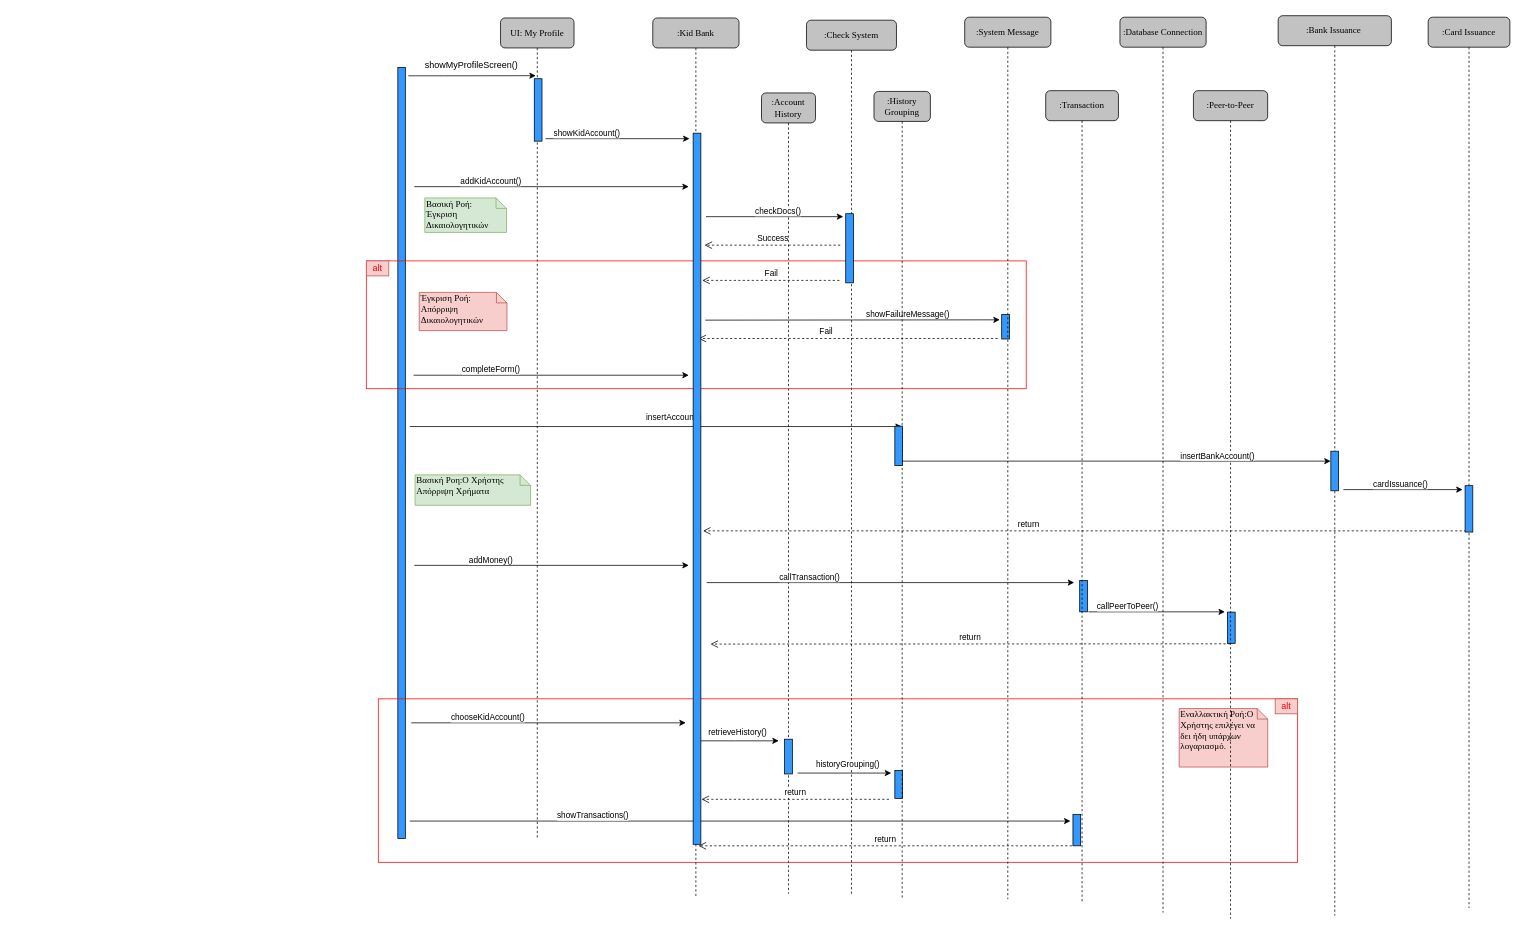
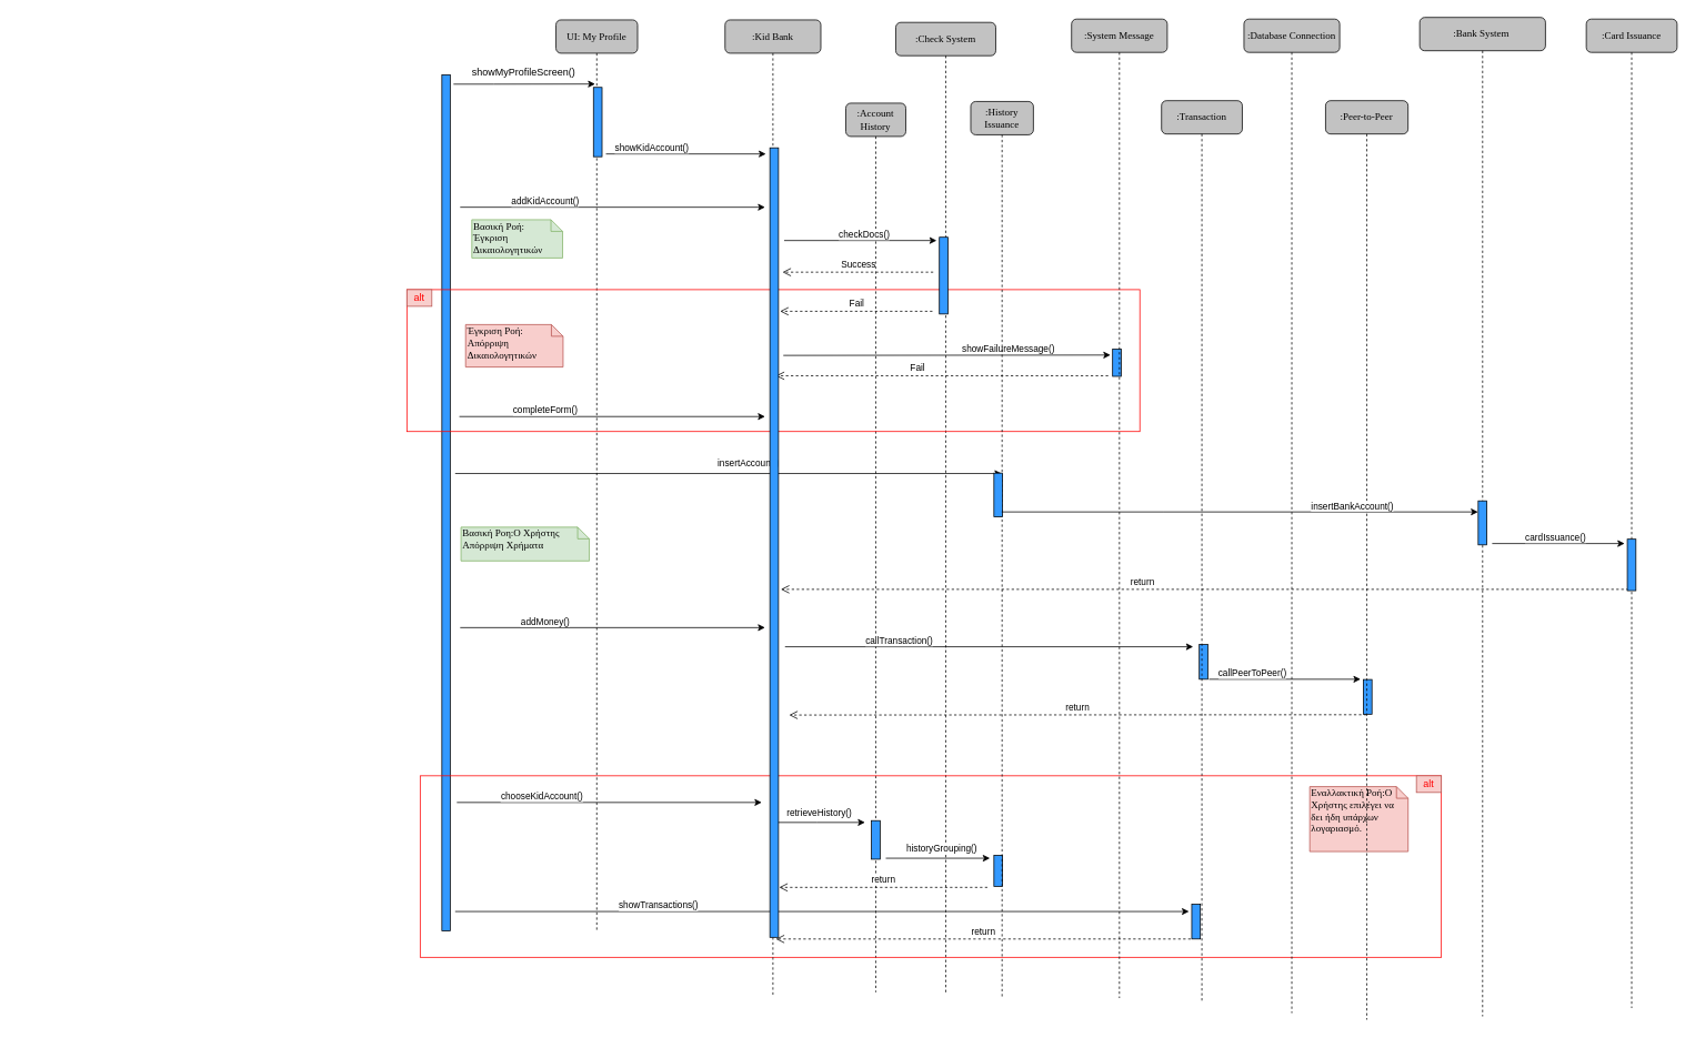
  <mxCell id="0" />
  <mxCell id="1" parent="0" />
  <mxCell id="2" value=":Account History" style="shape=umlLifeline;perimeter=lifelinePerimeter;whiteSpace=wrap;html=1;container=1;collapsible=0;recursiveResize=0;outlineConnect=0;rounded=1;shadow=0;comic=0;labelBackgroundColor=none;strokeWidth=1;fontFamily=Verdana;fontSize=12;align=center;fillColor=#C2C2C2;" parent="1" vertex="1"><mxGeometry x="1015" y="123" width="72" height="1068" as="geometry" /></mxCell>
  <mxCell id="3" value=":Check System" style="shape=umlLifeline;perimeter=lifelinePerimeter;whiteSpace=wrap;html=1;container=1;collapsible=0;recursiveResize=0;outlineConnect=0;rounded=1;shadow=0;comic=0;labelBackgroundColor=none;strokeWidth=1;fontFamily=Verdana;fontSize=12;align=center;fillColor=#C2C2C2;" parent="1" vertex="1"><mxGeometry x="1075" y="26" width="120" height="1167" as="geometry" /></mxCell>
  <mxCell id="4" value="" style="endArrow=classic;html=1;rounded=0;" parent="3" edge="1"><mxGeometry width="50" height="50" relative="1" as="geometry"><mxPoint x="376.0" y="789" as="sourcePoint" /><mxPoint x="558" y="789" as="targetPoint" /></mxGeometry></mxCell>
  <mxCell id="5" value="callPeerToPeer()" style="edgeLabel;html=1;align=center;verticalAlign=middle;resizable=0;points=[];" parent="4" vertex="1" connectable="0"><mxGeometry x="-0.451" y="2" relative="1" as="geometry"><mxPoint x="1" y="-6" as="offset" /></mxGeometry></mxCell>
  <mxCell id="6" value="" style="rounded=0;whiteSpace=wrap;html=1;rotation=90;fillColor=#3399FF;" parent="3" vertex="1"><mxGeometry x="348.67" y="763" width="41.66" height="10.33" as="geometry" /></mxCell>
  <mxCell id="7" value="return" style="html=1;verticalAlign=bottom;endArrow=open;dashed=1;endSize=8;rounded=0;strokeColor=#000000;" parent="3" edge="1"><mxGeometry relative="1" as="geometry"><mxPoint x="565" y="831.61" as="sourcePoint" /><mxPoint x="-128" y="832" as="targetPoint" /></mxGeometry></mxCell>
  <mxCell id="8" value="" style="rounded=0;whiteSpace=wrap;html=1;rotation=90;fillColor=#3399FF;" parent="3" vertex="1"><mxGeometry x="545.67" y="805" width="41.66" height="10.33" as="geometry" /></mxCell>
  <mxCell id="9" value="" style="endArrow=classic;html=1;rounded=0;" parent="3" edge="1"><mxGeometry width="50" height="50" relative="1" as="geometry"><mxPoint x="-133.0" y="750" as="sourcePoint" /><mxPoint x="357" y="750" as="targetPoint" /></mxGeometry></mxCell>
  <mxCell id="10" value="callTransaction()" style="edgeLabel;html=1;align=center;verticalAlign=middle;resizable=0;points=[];" parent="9" vertex="1" connectable="0"><mxGeometry x="-0.451" y="2" relative="1" as="geometry"><mxPoint x="1" y="-6" as="offset" /></mxGeometry></mxCell>
  <mxCell id="11" value="" style="endArrow=classic;html=1;rounded=0;" parent="3" edge="1" target="57"><mxGeometry width="50" height="50" relative="1" as="geometry"><mxPoint x="-529" y="541.88" as="sourcePoint" /><mxPoint x="70" y="542.02" as="targetPoint" /></mxGeometry></mxCell>
  <mxCell id="12" value="insertAccount()" style="edgeLabel;html=1;align=center;verticalAlign=middle;resizable=0;points=[];" parent="11" vertex="1" connectable="0"><mxGeometry x="0.672" y="1" relative="1" as="geometry"><mxPoint x="-198" y="-11" as="offset" /></mxGeometry></mxCell>
  <mxCell id="13" value="showMyProfileScreen()" style="text;html=1;align=center;verticalAlign=middle;resizable=0;points=[];autosize=1;strokeColor=none;fillColor=none;" parent="1" vertex="1"><mxGeometry x="561" y="77" width="134" height="18" as="geometry" /></mxCell>
  <mxCell id="14" value="" style="rounded=0;whiteSpace=wrap;html=1;rotation=90;fillColor=#3399FF;" parent="1" vertex="1"><mxGeometry x="20.84" y="598.1" width="1028.41" height="10" as="geometry" /></mxCell>
  <mxCell id="15" value="UI: My Profile" style="shape=umlLifeline;perimeter=lifelinePerimeter;whiteSpace=wrap;html=1;container=1;collapsible=0;recursiveResize=0;outlineConnect=0;rounded=1;shadow=0;comic=0;labelBackgroundColor=none;strokeWidth=1;fontFamily=Verdana;fontSize=12;align=center;fillColor=#C2C2C2;" parent="1" vertex="1"><mxGeometry x="667" y="23" width="98" height="1095" as="geometry" /></mxCell>
  <mxCell id="16" value="" style="rounded=0;whiteSpace=wrap;html=1;fillColor=none;shadow=0;strokeColor=#FF0000;" parent="15" vertex="1"><mxGeometry x="-163" y="908" width="1226" height="218" as="geometry" /></mxCell>
  <mxCell id="17" value="" style="endArrow=classic;html=1;rounded=0;" parent="15" edge="1"><mxGeometry width="50" height="50" relative="1" as="geometry"><mxPoint x="60" y="161" as="sourcePoint" /><mxPoint x="252" y="161" as="targetPoint" /></mxGeometry></mxCell>
  <mxCell id="18" value="showKidAccount()" style="edgeLabel;html=1;align=center;verticalAlign=middle;resizable=0;points=[];" parent="17" vertex="1" connectable="0"><mxGeometry x="-0.451" y="2" relative="1" as="geometry"><mxPoint x="1" y="-6" as="offset" /></mxGeometry></mxCell>
  <mxCell id="19" value="" style="rounded=0;whiteSpace=wrap;html=1;rotation=90;fillColor=#3399FF;" parent="15" vertex="1"><mxGeometry x="8.53" y="117.53" width="83.25" height="10.33" as="geometry" /></mxCell>
  <mxCell id="20" value="" style="rounded=0;whiteSpace=wrap;html=1;fillColor=none;shadow=0;strokeColor=#FF0000;" parent="15" vertex="1"><mxGeometry x="-179" y="324" width="880" height="170.45" as="geometry" /></mxCell>
  <mxCell id="21" value="" style="rounded=0;whiteSpace=wrap;html=1;rotation=90;fillColor=#3399FF;" parent="15" vertex="1"><mxGeometry x="419.36" y="302.0" width="92.21" height="10.33" as="geometry" /></mxCell>
  <mxCell id="22" value="Fail" style="html=1;verticalAlign=bottom;endArrow=open;dashed=1;endSize=8;rounded=0;" parent="15" edge="1"><mxGeometry relative="1" as="geometry"><mxPoint x="451.97" y="350.0" as="sourcePoint" /><mxPoint x="269" y="350.0" as="targetPoint" /></mxGeometry></mxCell>
  <mxCell id="23" value="" style="endArrow=classic;html=1;rounded=0;entryX=0.217;entryY=1.248;entryDx=0;entryDy=0;entryPerimeter=0;" parent="15" target="25" edge="1"><mxGeometry width="50" height="50" relative="1" as="geometry"><mxPoint x="273" y="403" as="sourcePoint" /><mxPoint x="666" y="404.45" as="targetPoint" /></mxGeometry></mxCell>
  <mxCell id="24" value="showFailureMessage()" style="edgeLabel;html=1;align=center;verticalAlign=middle;resizable=0;points=[];" parent="23" vertex="1" connectable="0"><mxGeometry x="0.672" y="1" relative="1" as="geometry"><mxPoint x="-58" y="-7" as="offset" /></mxGeometry></mxCell>
  <mxCell id="25" value="" style="rounded=0;whiteSpace=wrap;html=1;rotation=90;fillColor=#3399FF;" parent="15" vertex="1"><mxGeometry x="657.14" y="406.66" width="32.64" height="10.33" as="geometry" /></mxCell>
  <mxCell id="26" value="" style="endArrow=classic;html=1;rounded=0;" parent="15" edge="1"><mxGeometry width="50" height="50" relative="1" as="geometry"><mxPoint x="274" y="265.0" as="sourcePoint" /><mxPoint x="457" y="265.0" as="targetPoint" /></mxGeometry></mxCell>
  <mxCell id="27" value="checkDocs()" style="edgeLabel;html=1;align=center;verticalAlign=middle;resizable=0;points=[];" parent="26" vertex="1" connectable="0"><mxGeometry x="0.672" y="1" relative="1" as="geometry"><mxPoint x="-58" y="-7" as="offset" /></mxGeometry></mxCell>
  <mxCell id="28" value="Success" style="html=1;verticalAlign=bottom;endArrow=open;dashed=1;endSize=8;rounded=0;" parent="15" edge="1"><mxGeometry relative="1" as="geometry"><mxPoint x="452.97" y="303.0" as="sourcePoint" /><mxPoint x="272" y="303.0" as="targetPoint" /></mxGeometry></mxCell>
  <mxCell id="29" value="Fail" style="html=1;verticalAlign=bottom;endArrow=open;dashed=1;endSize=8;rounded=0;" parent="15" edge="1"><mxGeometry x="0.148" relative="1" as="geometry"><mxPoint x="663" y="427.45" as="sourcePoint" /><mxPoint x="264" y="427.45" as="targetPoint" /><mxPoint as="offset" /></mxGeometry></mxCell>
  <mxCell id="30" value="" style="endArrow=classic;html=1;rounded=0;" parent="15" edge="1"><mxGeometry width="50" height="50" relative="1" as="geometry"><mxPoint x="-116" y="476.45" as="sourcePoint" /><mxPoint x="251" y="476.45" as="targetPoint" /></mxGeometry></mxCell>
  <mxCell id="31" value="completeForm()" style="edgeLabel;html=1;align=center;verticalAlign=middle;resizable=0;points=[];" parent="30" vertex="1" connectable="0"><mxGeometry x="-0.451" y="2" relative="1" as="geometry"><mxPoint x="1" y="-6" as="offset" /></mxGeometry></mxCell>
  <mxCell id="32" value="" style="endArrow=classic;html=1;rounded=0;" parent="15" edge="1"><mxGeometry width="50" height="50" relative="1" as="geometry"><mxPoint x="-119" y="940" as="sourcePoint" /><mxPoint x="247" y="940" as="targetPoint" /></mxGeometry></mxCell>
  <mxCell id="33" value="chooseKidAccount()" style="edgeLabel;html=1;align=center;verticalAlign=middle;resizable=0;points=[];" parent="32" vertex="1" connectable="0"><mxGeometry x="-0.451" y="2" relative="1" as="geometry"><mxPoint x="1" y="-6" as="offset" /></mxGeometry></mxCell>
  <mxCell id="34" value="" style="endArrow=classic;html=1;rounded=0;" parent="15" edge="1"><mxGeometry width="50" height="50" relative="1" as="geometry"><mxPoint x="265" y="964" as="sourcePoint" /><mxPoint x="371" y="964" as="targetPoint" /><Array as="points"><mxPoint x="313" y="964" /></Array></mxGeometry></mxCell>
  <mxCell id="35" value="retrieveHistory()" style="edgeLabel;html=1;align=center;verticalAlign=middle;resizable=0;points=[];" parent="34" vertex="1" connectable="0"><mxGeometry x="0.672" y="1" relative="1" as="geometry"><mxPoint x="-39" y="-11" as="offset" /></mxGeometry></mxCell>
  <mxCell id="36" value="" style="rounded=0;whiteSpace=wrap;html=1;rotation=90;fillColor=#3399FF;" parent="15" vertex="1"><mxGeometry x="747.67" y="1078" width="41.66" height="10.33" as="geometry" /></mxCell>
  <mxCell id="37" value="" style="endArrow=classic;html=1;rounded=0;" parent="15" edge="1"><mxGeometry width="50" height="50" relative="1" as="geometry"><mxPoint x="396" y="1007" as="sourcePoint" /><mxPoint x="521" y="1007" as="targetPoint" /><Array as="points"><mxPoint x="438" y="1007" /></Array></mxGeometry></mxCell>
  <mxCell id="38" value="historyGrouping()" style="edgeLabel;html=1;align=center;verticalAlign=middle;resizable=0;points=[];" parent="37" vertex="1" connectable="0"><mxGeometry x="0.672" y="1" relative="1" as="geometry"><mxPoint x="-39" y="-11" as="offset" /></mxGeometry></mxCell>
  <mxCell id="39" value="" style="rounded=0;whiteSpace=wrap;html=1;rotation=90;fillColor=#3399FF;" parent="15" vertex="1"><mxGeometry x="360.84" y="979.84" width="46.32" height="10.33" as="geometry" /></mxCell>
  <mxCell id="40" value="return" style="html=1;verticalAlign=bottom;endArrow=open;dashed=1;endSize=8;rounded=0;strokeColor=#000000;" parent="15" edge="1"><mxGeometry relative="1" as="geometry"><mxPoint x="762" y="1104" as="sourcePoint" /><mxPoint x="264" y="1104" as="targetPoint" /></mxGeometry></mxCell>
  <mxCell id="41" value="return" style="html=1;verticalAlign=bottom;endArrow=open;dashed=1;endSize=8;rounded=0;strokeColor=#000000;" parent="15" edge="1"><mxGeometry relative="1" as="geometry"><mxPoint x="518" y="1042" as="sourcePoint" /><mxPoint x="268" y="1042" as="targetPoint" /></mxGeometry></mxCell>
  <mxCell id="42" value="" style="rounded=0;whiteSpace=wrap;html=1;rotation=90;fillColor=#3399FF;" parent="15" vertex="1"><mxGeometry x="512.42" y="1017" width="37.16" height="10.33" as="geometry" /></mxCell>
  <mxCell id="43" value="" style="endArrow=classic;html=1;rounded=0;" parent="15" edge="1"><mxGeometry width="50" height="50" relative="1" as="geometry"><mxPoint x="-121" y="1071.0" as="sourcePoint" /><mxPoint x="760" y="1071" as="targetPoint" /></mxGeometry></mxCell>
  <mxCell id="44" value="showTransactions()" style="edgeLabel;html=1;align=center;verticalAlign=middle;resizable=0;points=[];" parent="43" vertex="1" connectable="0"><mxGeometry x="-0.451" y="2" relative="1" as="geometry"><mxPoint x="1" y="-6" as="offset" /></mxGeometry></mxCell>
  <mxCell id="45" value="Εναλλακτική Ροή:O Χρήστης επιλέγει να δει ήδη υπάρχων λογαριασμό." style="shape=note;whiteSpace=wrap;html=1;size=14;verticalAlign=top;align=left;spacingTop=-6;rounded=0;shadow=0;comic=0;labelBackgroundColor=none;strokeWidth=1;fontFamily=Verdana;fontSize=12;fillColor=#f8cecc;strokeColor=#b85450;" parent="15" vertex="1"><mxGeometry x="905" y="921" width="118.07" height="78" as="geometry" /></mxCell>
  <mxCell id="46" value="Έγκριση Ροή: Απόρριψη&lt;br&gt;Δικαιολογητικών" style="shape=note;whiteSpace=wrap;html=1;size=14;verticalAlign=top;align=left;spacingTop=-6;rounded=0;shadow=0;comic=0;labelBackgroundColor=none;strokeWidth=1;fontFamily=Verdana;fontSize=12;fillColor=#f8cecc;strokeColor=#b85450;" parent="15" vertex="1"><mxGeometry x="-108.47" y="365.99" width="117" height="51" as="geometry" /></mxCell>
  <mxCell id="47" value=":Kid Bank" style="shape=umlLifeline;perimeter=lifelinePerimeter;whiteSpace=wrap;html=1;container=1;collapsible=0;recursiveResize=0;outlineConnect=0;rounded=1;shadow=0;comic=0;labelBackgroundColor=none;strokeWidth=1;fontFamily=Verdana;fontSize=12;align=center;fillColor=#C2C2C2;" parent="1" vertex="1"><mxGeometry x="870" y="23" width="115" height="1171" as="geometry" /></mxCell>
  <mxCell id="48" value="" style="rounded=0;whiteSpace=wrap;html=1;rotation=90;fillColor=#3399FF;" parent="47" vertex="1"><mxGeometry x="-415.17" y="622.68" width="948.34" height="10.33" as="geometry" /></mxCell>
- <mxCell id="49" value=":Bank Issuance&amp;nbsp;" style="shape=umlLifeline;perimeter=lifelinePerimeter;whiteSpace=wrap;html=1;container=1;collapsible=0;recursiveResize=0;outlineConnect=0;rounded=1;shadow=0;comic=0;labelBackgroundColor=none;strokeWidth=1;fontFamily=Verdana;fontSize=12;align=center;fillColor=#C2C2C2;" parent="1" vertex="1"><mxGeometry x="1704" y="20" width="151" height="1200" as="geometry" /></mxCell>
+ <mxCell id="49" value=":Bank System&amp;nbsp;" style="shape=umlLifeline;perimeter=lifelinePerimeter;whiteSpace=wrap;html=1;container=1;collapsible=0;recursiveResize=0;outlineConnect=0;rounded=1;shadow=0;comic=0;labelBackgroundColor=none;strokeWidth=1;fontFamily=Verdana;fontSize=12;align=center;fillColor=#C2C2C2;" parent="1" vertex="1"><mxGeometry x="1704" y="20" width="151" height="1200" as="geometry" /></mxCell>
  <mxCell id="50" value="" style="rounded=0;whiteSpace=wrap;html=1;rotation=90;fillColor=#3399FF;" parent="49" vertex="1"><mxGeometry x="49.0" y="602.0" width="52.85" height="10.33" as="geometry" /></mxCell>
  <mxCell id="51" value=":Database Connection" style="shape=umlLifeline;perimeter=lifelinePerimeter;whiteSpace=wrap;html=1;container=1;collapsible=0;recursiveResize=0;outlineConnect=0;rounded=1;shadow=0;comic=0;labelBackgroundColor=none;strokeWidth=1;fontFamily=Verdana;fontSize=12;align=center;fillColor=#C2C2C2;" parent="1" vertex="1"><mxGeometry x="1493" y="22" width="114.93" height="1194" as="geometry" /></mxCell>
  <mxCell id="52" value="return" style="html=1;verticalAlign=bottom;endArrow=open;dashed=1;endSize=8;rounded=0;" parent="51" edge="1"><mxGeometry x="0.148" relative="1" as="geometry"><mxPoint x="462" y="685" as="sourcePoint" /><mxPoint x="-556" y="685" as="targetPoint" /><mxPoint as="offset" /></mxGeometry></mxCell>
  <mxCell id="53" value=":Transaction" style="shape=umlLifeline;perimeter=lifelinePerimeter;whiteSpace=wrap;html=1;container=1;collapsible=0;recursiveResize=0;outlineConnect=0;rounded=1;shadow=0;comic=0;labelBackgroundColor=none;strokeWidth=1;fontFamily=Verdana;fontSize=12;align=center;fillColor=#C2C2C2;" parent="1" vertex="1"><mxGeometry x="1394" y="120" width="97" height="1084" as="geometry" /></mxCell>
  <mxCell id="54" value="" style="endArrow=classic;html=1;rounded=0;" parent="53" edge="1"><mxGeometry width="50" height="50" relative="1" as="geometry"><mxPoint x="397" y="532" as="sourcePoint" /><mxPoint x="556" y="532" as="targetPoint" /></mxGeometry></mxCell>
  <mxCell id="55" value="cardIssuance()" style="edgeLabel;html=1;align=center;verticalAlign=middle;resizable=0;points=[];" parent="54" vertex="1" connectable="0"><mxGeometry x="0.672" y="1" relative="1" as="geometry"><mxPoint x="-58" y="-7" as="offset" /></mxGeometry></mxCell>
  <mxCell id="56" value=":System Message" style="shape=umlLifeline;perimeter=lifelinePerimeter;whiteSpace=wrap;html=1;container=1;collapsible=0;recursiveResize=0;outlineConnect=0;rounded=1;shadow=0;comic=0;labelBackgroundColor=none;strokeWidth=1;fontFamily=Verdana;fontSize=12;align=center;fillColor=#C2C2C2;" parent="1" vertex="1"><mxGeometry x="1286" y="22" width="114.93" height="1176" as="geometry" /></mxCell>
- <mxCell id="57" value=":History Grouping" style="shape=umlLifeline;perimeter=lifelinePerimeter;whiteSpace=wrap;html=1;container=1;collapsible=0;recursiveResize=0;outlineConnect=0;rounded=1;shadow=0;comic=0;labelBackgroundColor=none;strokeWidth=1;fontFamily=Verdana;fontSize=12;align=center;fillColor=#C2C2C2;" parent="1" vertex="1"><mxGeometry x="1165" y="121" width="75.21" height="1075" as="geometry" /></mxCell>
+ <mxCell id="57" value=":History Issuance" style="shape=umlLifeline;perimeter=lifelinePerimeter;whiteSpace=wrap;html=1;container=1;collapsible=0;recursiveResize=0;outlineConnect=0;rounded=1;shadow=0;comic=0;labelBackgroundColor=none;strokeWidth=1;fontFamily=Verdana;fontSize=12;align=center;fillColor=#C2C2C2;" parent="1" vertex="1"><mxGeometry x="1165" y="121" width="75.21" height="1075" as="geometry" /></mxCell>
  <mxCell id="58" value="" style="rounded=0;whiteSpace=wrap;html=1;rotation=90;fillColor=#3399FF;" parent="57" vertex="1"><mxGeometry x="6.69" y="467.5" width="52.6" height="10.33" as="geometry" /></mxCell>
  <mxCell id="59" value=":Peer-to-Peer" style="shape=umlLifeline;perimeter=lifelinePerimeter;whiteSpace=wrap;html=1;container=1;collapsible=0;recursiveResize=0;outlineConnect=0;rounded=1;shadow=0;comic=0;labelBackgroundColor=none;strokeWidth=1;fontFamily=Verdana;fontSize=12;align=center;fillColor=#C2C2C2;" parent="1" vertex="1"><mxGeometry x="1591" y="120" width="99" height="1104" as="geometry" /></mxCell>
  <mxCell id="60" value="" style="endArrow=classic;html=1;rounded=0;" parent="1" edge="1"><mxGeometry width="50" height="50" relative="1" as="geometry"><mxPoint x="544" y="100.15" as="sourcePoint" /><mxPoint x="714" y="100" as="targetPoint" /><Array as="points"><mxPoint x="592" y="100.15" /></Array></mxGeometry></mxCell>
  <mxCell id="61" value=":Card Issuance" style="shape=umlLifeline;perimeter=lifelinePerimeter;whiteSpace=wrap;html=1;container=1;collapsible=0;recursiveResize=0;outlineConnect=0;rounded=1;shadow=0;comic=0;labelBackgroundColor=none;strokeWidth=1;fontFamily=Verdana;fontSize=12;align=center;fillColor=#C2C2C2;" parent="1" vertex="1"><mxGeometry x="1904" y="22" width="109" height="1188" as="geometry" /></mxCell>
  <mxCell id="62" value="" style="rounded=0;whiteSpace=wrap;html=1;rotation=90;fillColor=#3399FF;" parent="61" vertex="1"><mxGeometry x="23.5" y="650.5" width="61.85" height="10.33" as="geometry" /></mxCell>
  <mxCell id="63" value="Βασική Ροή: Έγκριση&amp;nbsp;&lt;br&gt;Δικαιολογητικών" style="shape=note;whiteSpace=wrap;html=1;size=14;verticalAlign=top;align=left;spacingTop=-6;rounded=0;shadow=0;comic=0;labelBackgroundColor=none;strokeWidth=1;fontFamily=Verdana;fontSize=12;fillColor=#d5e8d4;strokeColor=#82b366;" parent="1" vertex="1"><mxGeometry x="566" y="263" width="109" height="46" as="geometry" /></mxCell>
  <mxCell id="64" value="" style="endArrow=classic;html=1;rounded=0;" parent="1" edge="1"><mxGeometry width="50" height="50" relative="1" as="geometry"><mxPoint x="552" y="248" as="sourcePoint" /><mxPoint x="918" y="248" as="targetPoint" /></mxGeometry></mxCell>
  <mxCell id="65" value="addKidAccount()" style="edgeLabel;html=1;align=center;verticalAlign=middle;resizable=0;points=[];" parent="64" vertex="1" connectable="0"><mxGeometry x="-0.451" y="2" relative="1" as="geometry"><mxPoint x="1" y="-6" as="offset" /></mxGeometry></mxCell>
  <mxCell id="66" value="&lt;font color=&quot;#ff0000&quot;&gt;alt&lt;/font&gt;" style="rounded=0;whiteSpace=wrap;html=1;shadow=0;fillColor=#f8cecc;strokeColor=#b85450;" parent="1" vertex="1"><mxGeometry x="1700" y="931" width="30" height="20" as="geometry" /></mxCell>
  <mxCell id="67" value="&lt;font color=&quot;#ff0000&quot;&gt;alt&lt;/font&gt;" style="rounded=0;whiteSpace=wrap;html=1;shadow=0;fillColor=#f8cecc;strokeColor=#b85450;" parent="1" vertex="1"><mxGeometry x="488" y="347" width="30" height="20" as="geometry" /></mxCell>
  <mxCell id="68" value="" style="endArrow=classic;html=1;rounded=0;" parent="1" edge="1" source="57"><mxGeometry width="50" height="50" relative="1" as="geometry"><mxPoint x="1238.5" y="598.1" as="sourcePoint" /><mxPoint x="1774" y="614" as="targetPoint" /><Array as="points"><mxPoint x="1397" y="614" /></Array></mxGeometry></mxCell>
  <mxCell id="69" value="insertBankAccount()" style="edgeLabel;html=1;align=center;verticalAlign=middle;resizable=0;points=[];" parent="68" vertex="1" connectable="0"><mxGeometry x="0.672" y="1" relative="1" as="geometry"><mxPoint x="-58" y="-7" as="offset" /></mxGeometry></mxCell>
  <mxCell id="70" value="" style="endArrow=classic;html=1;rounded=0;" parent="1" edge="1"><mxGeometry width="50" height="50" relative="1" as="geometry"><mxPoint x="552" y="753" as="sourcePoint" /><mxPoint x="918" y="753" as="targetPoint" /></mxGeometry></mxCell>
  <mxCell id="71" value="addMoney()" style="edgeLabel;html=1;align=center;verticalAlign=middle;resizable=0;points=[];" parent="70" vertex="1" connectable="0"><mxGeometry x="-0.451" y="2" relative="1" as="geometry"><mxPoint x="1" y="-6" as="offset" /></mxGeometry></mxCell>
  <mxCell id="72" value="Βασική Ροη:O Χρήστης Απόρριψη Χρήματα" style="shape=note;whiteSpace=wrap;html=1;size=14;verticalAlign=top;align=left;spacingTop=-6;rounded=0;shadow=0;comic=0;labelBackgroundColor=none;strokeWidth=1;fontFamily=Verdana;fontSize=12;fillColor=#d5e8d4;strokeColor=#82b366;" parent="1" vertex="1"><mxGeometry x="553" y="632.33" width="154.04" height="40.56" as="geometry" /></mxCell>
